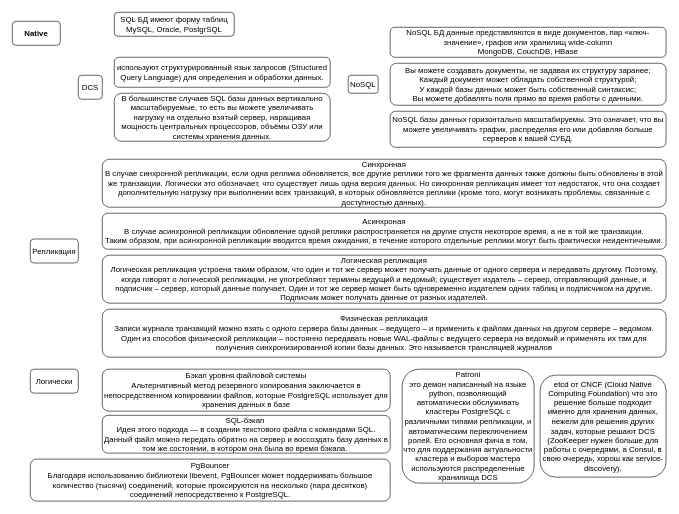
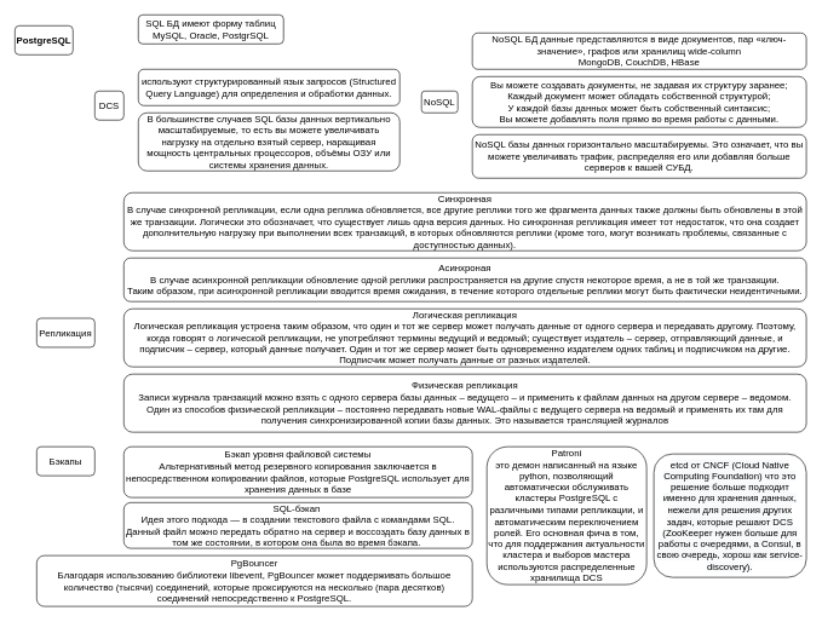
  <mxCell id="0" />
  <mxCell id="1" parent="0" />
- <mxCell id="2" value="Native" style="rounded=1;whiteSpace=wrap;html=1;fontStyle=1;fontSize=13;" vertex="1" parent="1"><mxGeometry x="20" y="35" width="80" height="40" as="geometry" /></mxCell>
+ <mxCell id="2" value="PostgreSQL" style="rounded=1;whiteSpace=wrap;html=1;fontStyle=1;fontSize=13;" vertex="1" parent="1"><mxGeometry x="20" y="35" width="80" height="40" as="geometry" /></mxCell>
  <mxCell id="3" value="DCS" style="rounded=1;whiteSpace=wrap;html=1;fontSize=13;" vertex="1" parent="1"><mxGeometry x="130" y="125" width="40" height="40" as="geometry" /></mxCell>
  <mxCell id="4" value="NoSQL" style="rounded=1;whiteSpace=wrap;html=1;fontSize=13;" vertex="1" parent="1"><mxGeometry x="580" y="125" width="50" height="30" as="geometry" /></mxCell>
  <mxCell id="5" value="SQL БД имеют форму таблиц&#10;MySQL, Oracle, PostgrSQL" style="rounded=1;whiteSpace=wrap;html=1;fontSize=13;" vertex="1" parent="1"><mxGeometry x="190" y="20" width="200" height="40" as="geometry" /></mxCell>
  <mxCell id="6" value="используют структурированный язык запросов (Structured Query Language) для определения и обработки данных." style="rounded=1;whiteSpace=wrap;html=1;fontSize=13;" vertex="1" parent="1"><mxGeometry x="190" y="95" width="360" height="50" as="geometry" /></mxCell>
  <mxCell id="7" value="В большинстве случаев SQL базы данных вертикально масштабируемые, то есть вы можете увеличивать нагрузку на отдельно взятый сервер, наращивая мощность центральных процессоров, объёмы ОЗУ или системы хранения данных." style="rounded=1;whiteSpace=wrap;html=1;fontSize=13;" vertex="1" parent="1"><mxGeometry x="190" y="155" width="360" height="80" as="geometry" /></mxCell>
  <mxCell id="8" value="NoSQL БД данные представляются в виде документов, пар «ключ-значение», графов или хранилищ wide-column&#10;MongoDB, CouchDB, HBase" style="rounded=1;whiteSpace=wrap;html=1;fontSize=13;" vertex="1" parent="1"><mxGeometry x="650" y="45" width="460" height="50" as="geometry" /></mxCell>
  <mxCell id="9" value="Вы можете создавать документы, не задавая их структуру заранее;&#10;Каждый документ может обладать собственной структурой;&#10;У каждой базы данных может быть собственный синтаксис;&#10;Вы можете добавлять поля прямо во время работы с данными." style="rounded=1;whiteSpace=wrap;html=1;fontSize=13;" vertex="1" parent="1"><mxGeometry x="650" y="105" width="460" height="70" as="geometry" /></mxCell>
  <mxCell id="10" value="NoSQL базы данных горизонтально масштабируемы. Это означает, что вы можете увеличивать трафик, распределяя его или добавляя больше серверов к вашей СУБД." style="rounded=1;whiteSpace=wrap;html=1;fontSize=13;" vertex="1" parent="1"><mxGeometry x="650" y="185" width="460" height="60" as="geometry" /></mxCell>
- <mxCell id="11" value="Репликация" style="rounded=1;whiteSpace=wrap;html=1;fontSize=13;" vertex="1" parent="1"><mxGeometry x="50" y="398" width="80" height="40" as="geometry" /></mxCell>
+ <mxCell id="11" value="Репликация" style="rounded=1;whiteSpace=wrap;html=1;fontSize=13;" vertex="1" parent="1"><mxGeometry x="50" y="438" width="80" height="40" as="geometry" /></mxCell>
  <mxCell id="12" value="Синхронная&#10;&#09;В случае синхронной репликации, если одна реплика обновляется, все другие реплики того же фрагмента данных также должны быть обновлены в этой же транзакции. Логически это обозначает, что существует лишь одна версия данных. Но синхронная репликация имеет тот недостаток, что она создает дополнительную нагрузку при выполнении всех транзакций, в которых обновляются реплики (кроме того, могут возникать проблемы, связанные с доступностью данных)." style="rounded=1;whiteSpace=wrap;html=1;fontSize=13;" vertex="1" parent="1"><mxGeometry x="170" y="265" width="940" height="80" as="geometry" /></mxCell>
  <mxCell id="13" value="Асинхроная&#10;&#09;В случае асинхронной репликации обновление одной реплики распространяется на другие спустя некоторое время, а не в той же транзакции.&#10;Таким образом, при асинхронной репликации вводится время ожидания, в течение которого отдельные реплики могут быть фактически неидентичными." style="rounded=1;whiteSpace=wrap;html=1;fontSize=13;" vertex="1" parent="1"><mxGeometry x="170" y="355" width="940" height="60" as="geometry" /></mxCell>
  <mxCell id="14" value="Физическая репликация&#10;&#09;Записи журнала транзакций можно взять с одного сервера базы данных – ведущего – и применить к файлам данных на другом сервере – ведомом.&#10;&#09;Один из способов физической репликации – постоянно передавать новые WAL-файлы с ведущего сервера на ведомый и применять их там для получения синхронизированной копии базы данных. Это называется трансляцией журналов" style="rounded=1;whiteSpace=wrap;html=1;fontSize=13;" vertex="1" parent="1"><mxGeometry x="170" y="515" width="940" height="80" as="geometry" /></mxCell>
  <mxCell id="15" value="Логическая репликация&#10;&#09;Логическая репликация устроена таким образом, что один и тот же сервер может получать данные от одного сервера и передавать другому. Поэтому, когда говорят о логической репликации, не употребляют термины ведущий и ведомый; существует издатель – сервер, отправляющий данные, и подписчик – сервер, который данные получает. Один и тот же сервер может быть одновременно издателем одних таблиц и подписчиком на другие. Подписчик может получать данные от разных издателей." style="rounded=1;whiteSpace=wrap;html=1;fontSize=13;" vertex="1" parent="1"><mxGeometry x="170" y="425" width="940" height="80" as="geometry" /></mxCell>
- <mxCell id="16" value="Логически" style="rounded=1;whiteSpace=wrap;html=1;fontSize=13;" vertex="1" parent="1"><mxGeometry x="50" y="615" width="80" height="40" as="geometry" /></mxCell>
+ <mxCell id="16" value="Бэкапы" style="rounded=1;whiteSpace=wrap;html=1;fontSize=13;" vertex="1" parent="1"><mxGeometry x="50" y="615" width="80" height="40" as="geometry" /></mxCell>
  <mxCell id="17" value="&lt;div&gt;SQL-бэкап&amp;nbsp;&lt;/div&gt;&lt;div&gt;&lt;span style=&quot;&quot;&gt;&#09;&lt;/span&gt;Идея этого подхода — в создании текстового файла с командами SQL. Данный файл можно передать обратно на сервер и воссоздать базу данных в том же состоянии, в котором она была во время бэкапа.&amp;nbsp;&lt;/div&gt;" style="rounded=1;whiteSpace=wrap;html=1;fontSize=13;" vertex="1" parent="1"><mxGeometry x="170" y="692" width="480" height="63" as="geometry" /></mxCell>
  <mxCell id="18" value="Бэкап уровня файловой системы&#10;&#09;Альтернативный метод резервного копирования заключается в непосредственном копировании файлов, которые PostgreSQL использует для хранения данных в базе" style="rounded=1;whiteSpace=wrap;html=1;fontSize=13;" vertex="1" parent="1"><mxGeometry x="170" y="615" width="480" height="70" as="geometry" /></mxCell>
  <mxCell id="19" value="PgBouncer&#10;&#09;Благодаря использованию библиотеки libevent, PgBouncer может поддерживать большое количество (тысячи) соединений, которые проксируются на несколько (пара десятков) соединений непосредственно к PostgreSQL." style="rounded=1;whiteSpace=wrap;html=1;fontSize=13;" vertex="1" parent="1"><mxGeometry x="50" y="765" width="600" height="70" as="geometry" /></mxCell>
  <mxCell id="20" value="Patroni&lt;br&gt;&#09; это демон написанный на языке python, позволяющий автоматически обслуживать кластеры PostgreSQL с различными типами репликации, и автоматическим переключением ролей. Его основная фича в том, что для поддержания актуальности кластера и выборов мастера используются распределенные хранилища DCS" style="rounded=1;whiteSpace=wrap;html=1;fontSize=13;" vertex="1" parent="1"><mxGeometry x="670" y="615" width="220" height="190" as="geometry" /></mxCell>
  <mxCell id="21" value="&lt;span style=&quot;color: rgb(0, 0, 0); font-family: Helvetica; font-size: 13px; font-style: normal; font-variant-ligatures: normal; font-variant-caps: normal; font-weight: 400; letter-spacing: normal; orphans: 2; text-align: center; text-indent: 0px; text-transform: none; widows: 2; word-spacing: 0px; -webkit-text-stroke-width: 0px; background-color: rgb(248, 249, 250); text-decoration-thickness: initial; text-decoration-style: initial; text-decoration-color: initial; float: none; display: inline !important;&quot;&gt;etcd от CNCF (Cloud Native Computing Foundation) что это решение больше подходит именно для хранения данных, нежели для решения других задач, которые решают DCS (ZooKeeper нужен больше для работы с очередями, а Consul, в свою очередь, хорош как service-discovery).&lt;/span&gt;" style="rounded=1;whiteSpace=wrap;html=1;fontSize=13;" vertex="1" parent="1"><mxGeometry x="900" y="625" width="210" height="170" as="geometry" /></mxCell>
